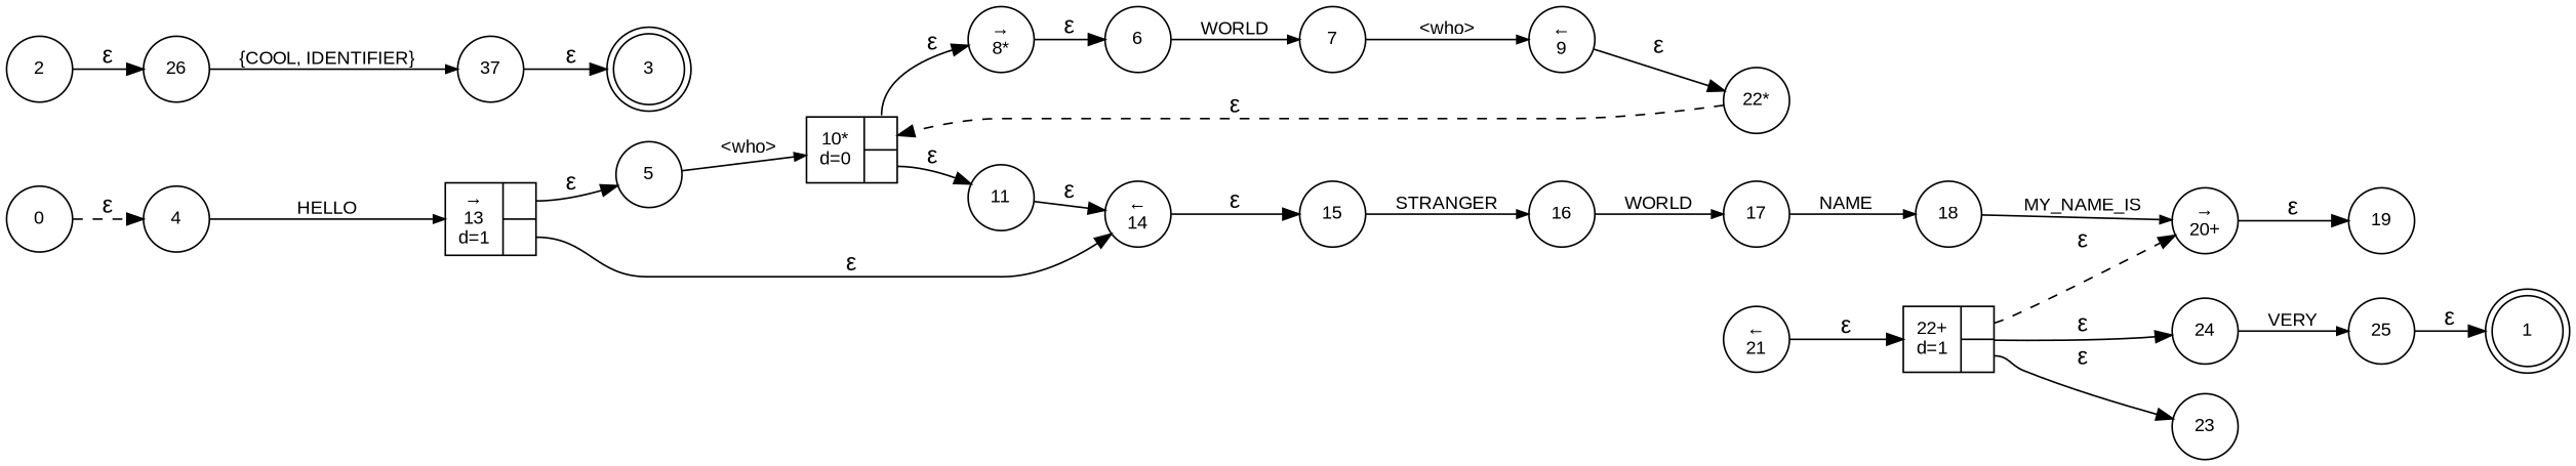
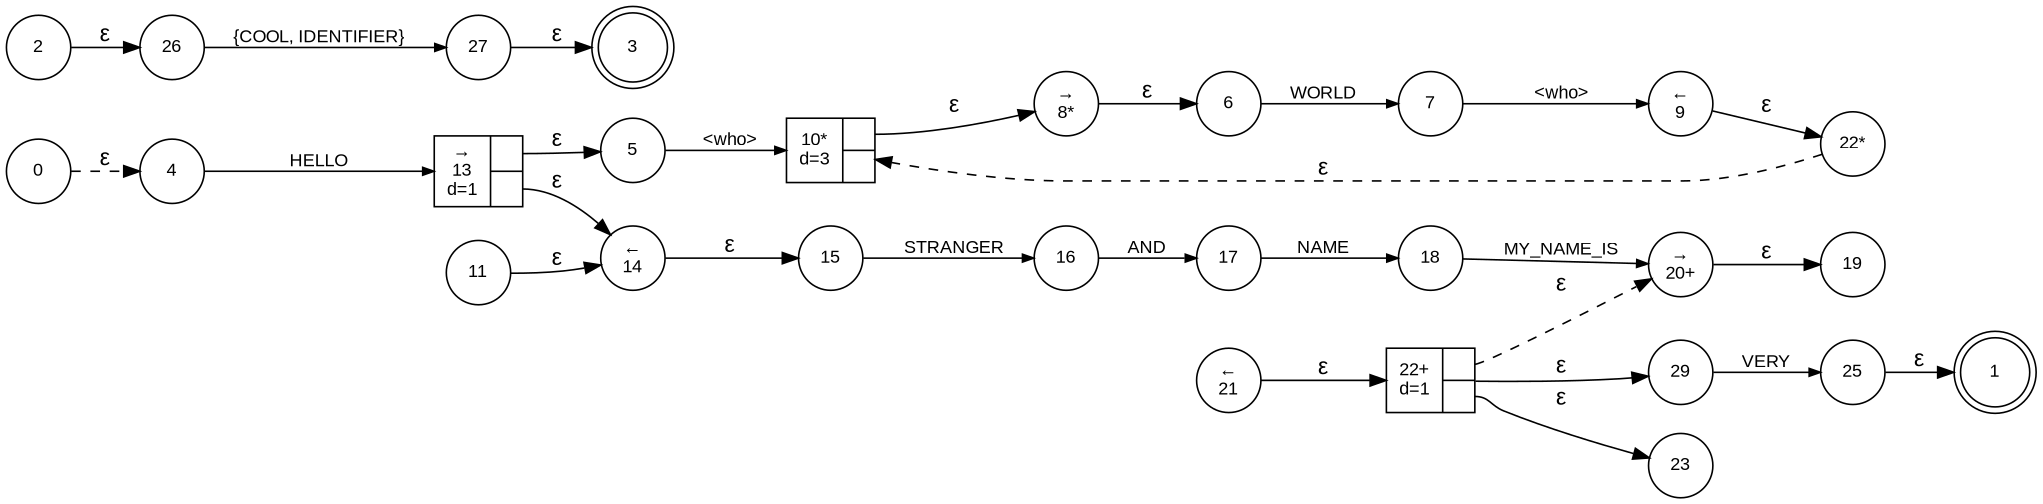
  digraph {
    fontname="Liberation Sans"
    rankdir=LR
    node [fixedsize=true fontname="Liberation Sans" fontsize=11 shape=circle peripheries=1]
    edge [fontname="Liberation Sans"]
    n1 [label=1 shape=doublecircle width=.6 peripheries=""]
    n2 [label=0 width=.55]
    n3 [label=4 width=.55]
    n4 [fixedsize=false label="{&rarr;\n13\nd=1|{<p0>|<p1>}}" shape=record]
    n5 [label=5 width=.55]
    n6 [label="&larr;\n14" shape=doublecircle width=.55]
-   n7 [fixedsize=false label="{10*\nd=0|{<p0>|<p1>}}" shape=record]
+   n7 [fixedsize=false label="{10*\nd=3|{<p0>|<p1>}}" shape=record]
    n8 [label="&rarr;\n8*" width=.55]
    n9 [label=11 width=.55]
    n10 [label=6 width=.55]
    n11 [label=7 width=.55]
    n12 [label="&larr;\n9" width=.55]
    n13 [label="22*" width=.55]
    n14 [label=15 width=.55]
    n15 [label=16 width=.55]
    n16 [label=17 width=.55]
    n17 [label=18 width=.55]
    n18 [label="&rarr;\n20+" width=.55]
    n19 [label=19 width=.55]
    n20 [label="&larr;\n21" width=.55]
    n21 [fixedsize=false label="{22+\nd=1|{<p0>|<p1>}}" shape=record]
    n22 [label=23 width=.55]
-   n23 [label=24 width=.55]
+   n23 [label=29 width=.55]
    n24 [label=25 width=.55]
    n25 [label=3 shape=doublecircle width=.6 peripheries=""]
    n26 [label=2 width=.55]
    n27 [label=26 width=.55]
-   n28 [label=37 width=.55]
+   n28 [label=27 width=.55]
    n2 -> n3 [label="&epsilon;" style=dashed]
    n3 -> n4 [arrowhead=normal arrowsize=.7 fontsize=11 label=HELLO]
    n4 -> n5 [label="&epsilon;" tailport=p0]
    n4 -> n6 [label="&epsilon;" tailport=p1]
    n5 -> n7 [arrowhead=normal arrowsize=.7 fontsize=11 label="<who>"]
    n6 -> n14 [label="&epsilon;"]
    n7 -> n8 [label="&epsilon;" tailport=p0]
-   n7 -> n9 [label="&epsilon;" tailport=p1]
    n8 -> n10 [label="&epsilon;"]
    n9 -> n6 [label="&epsilon;"]
    n10 -> n11 [arrowhead=normal arrowsize=.7 fontsize=11 label=WORLD]
    n11 -> n12 [arrowhead=normal arrowsize=.7 fontsize=11 label="<who>"]
    n12 -> n13 [label="&epsilon;"]
    n13 -> n7 [label="&epsilon;" style=dashed]
    n14 -> n15 [arrowhead=normal arrowsize=.7 fontsize=11 label=STRANGER]
-   n15 -> n16 [arrowhead=normal arrowsize=.7 fontsize=11 label=WORLD]
+   n15 -> n16 [arrowhead=normal arrowsize=.7 fontsize=11 label=AND]
    n16 -> n17 [arrowhead=normal arrowsize=.7 fontsize=11 label=NAME]
    n17 -> n18 [arrowhead=normal arrowsize=.7 fontsize=11 label=MY_NAME_IS]
    n18 -> n19 [label="&epsilon;"]
    n20 -> n21 [label="&epsilon;"]
    n21 -> n18 [label="&epsilon;" style=dashed tailport=p0]
    n21 -> n22 [label="&epsilon;" tailport=p1]
    n21 -> n23 [label="&epsilon;"]
    n23 -> n24 [arrowhead=normal arrowsize=.7 fontsize=11 label=VERY]
    n24 -> n1 [label="&epsilon;"]
    n26 -> n27 [label="&epsilon;"]
    n27 -> n28 [arrowhead=normal arrowsize=.7 fontsize=11 label="{COOL, IDENTIFIER}"]
    n28 -> n25 [label="&epsilon;"]
  }
